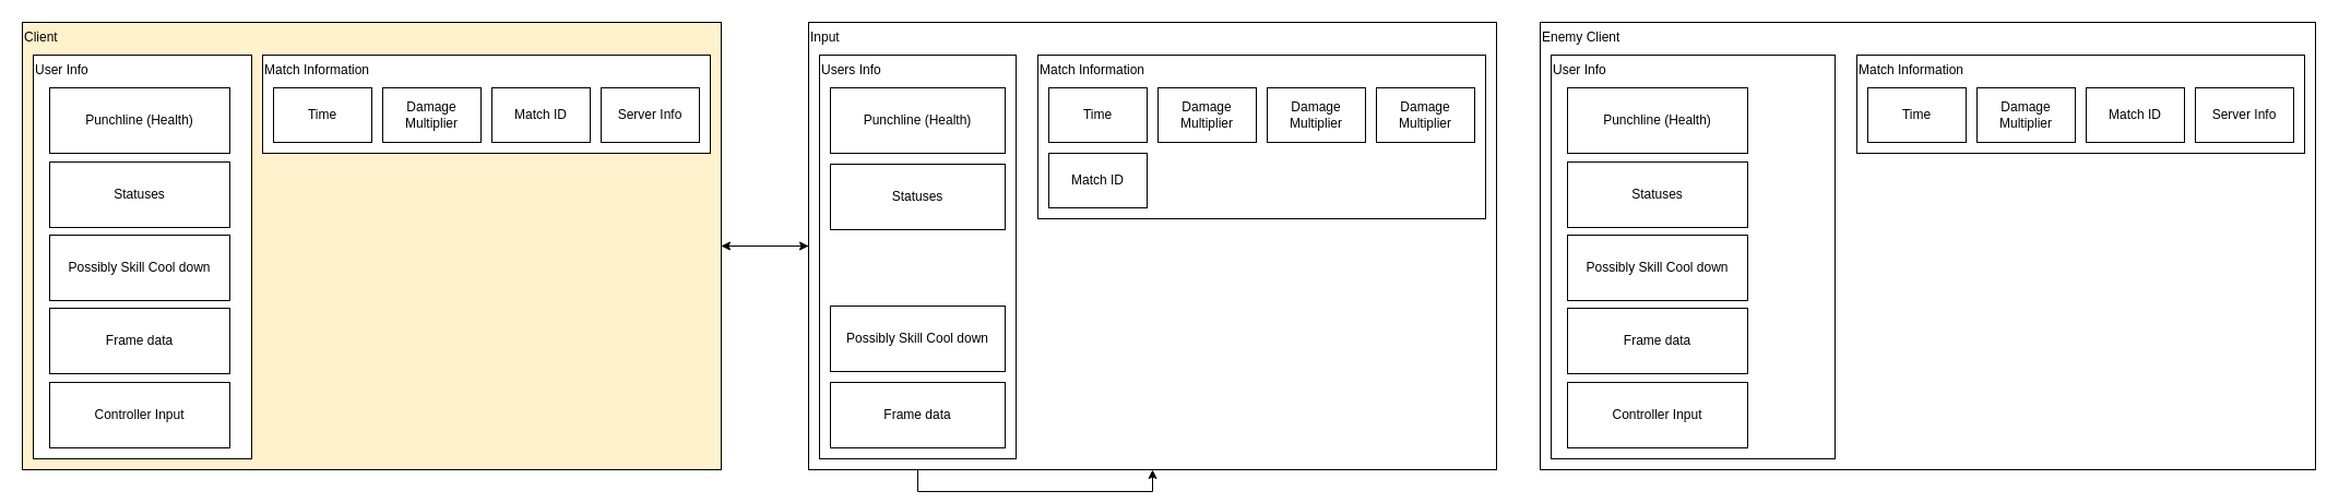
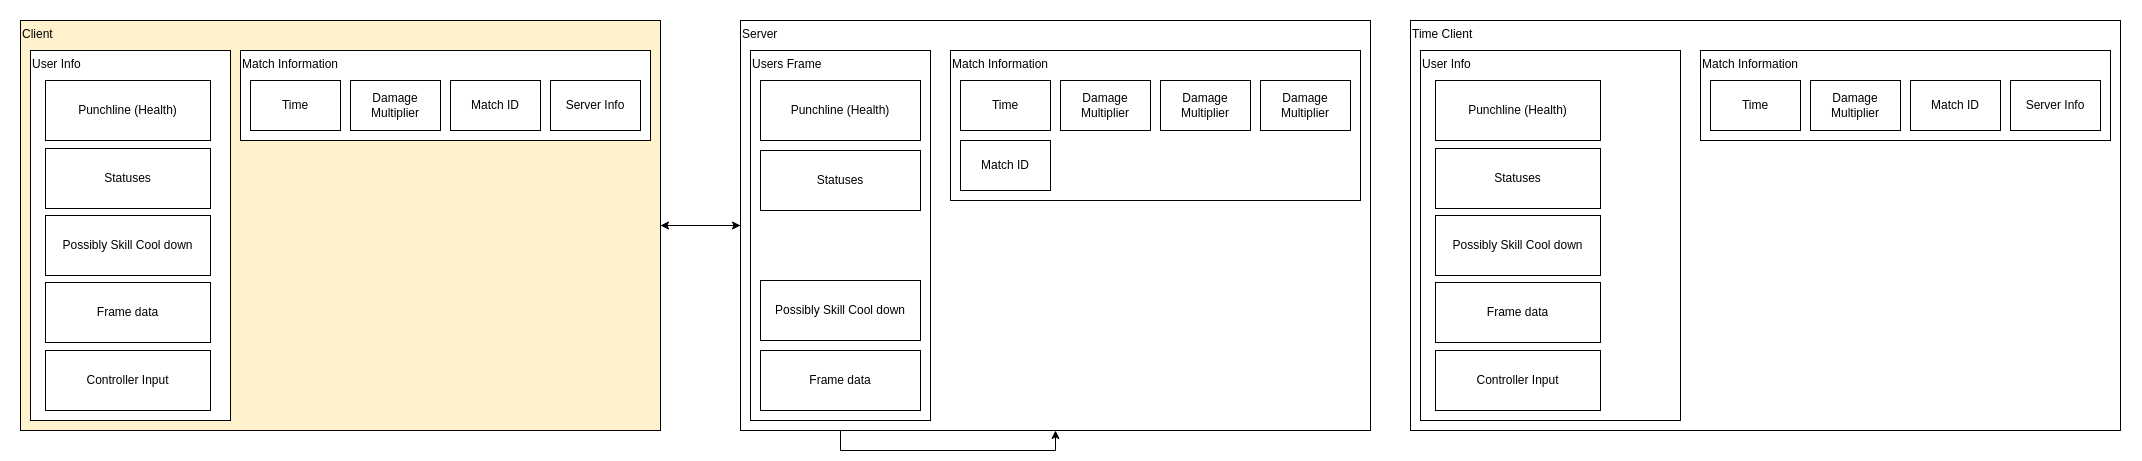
  <mxCell id="0" />
  <mxCell id="1" parent="0" />
  <mxCell id="2" style="edgeStyle=orthogonalEdgeStyle;rounded=0;orthogonalLoop=1;jettySize=auto;html=1;entryX=0;entryY=0.5;entryDx=0;entryDy=0;" parent="1" source="3" target="6" edge="1"><mxGeometry relative="1" as="geometry" /></mxCell>
  <mxCell id="3" value="&lt;div&gt;Client&lt;br&gt;&lt;/div&gt;" style="rounded=0;whiteSpace=wrap;html=1;align=left;verticalAlign=top;fillColor=#fff2cc;" parent="1" vertex="1"><mxGeometry x="20" y="20" width="640" height="410" as="geometry" /></mxCell>
  <mxCell id="4" style="edgeStyle=orthogonalEdgeStyle;rounded=0;orthogonalLoop=1;jettySize=auto;html=1;entryX=1;entryY=0.5;entryDx=0;entryDy=0;" parent="1" source="6" target="3" edge="1"><mxGeometry relative="1" as="geometry" /></mxCell>
  <mxCell id="5" style="edgeStyle=orthogonalEdgeStyle;rounded=0;orthogonalLoop=1;jettySize=auto;html=1;startArrow=classic;startFill=1;" edge="1" parent="1" source="6" target="7"><mxGeometry relative="1" as="geometry" /></mxCell>
- <mxCell id="6" value="Input" style="rounded=0;whiteSpace=wrap;html=1;align=left;verticalAlign=top;" parent="1" vertex="1"><mxGeometry x="740" y="20" width="630" height="410" as="geometry" /></mxCell>
- <mxCell id="7" value="&lt;div align=&quot;left&quot;&gt;Users Info&lt;/div&gt;" style="rounded=0;whiteSpace=wrap;html=1;align=left;verticalAlign=top;" parent="1" vertex="1"><mxGeometry x="750" y="50" width="180" height="370" as="geometry" /></mxCell>
+ <mxCell id="6" value="Server" style="rounded=0;whiteSpace=wrap;html=1;align=left;verticalAlign=top;" parent="1" vertex="1"><mxGeometry x="740" y="20" width="630" height="410" as="geometry" /></mxCell>
+ <mxCell id="7" value="&lt;div align=&quot;left&quot;&gt;Users Frame&lt;/div&gt;" style="rounded=0;whiteSpace=wrap;html=1;align=left;verticalAlign=top;" parent="1" vertex="1"><mxGeometry x="750" y="50" width="180" height="370" as="geometry" /></mxCell>
  <mxCell id="8" value="Punchline (Health)" style="rounded=0;whiteSpace=wrap;html=1;" parent="1" vertex="1"><mxGeometry x="760" y="80" width="160" height="60" as="geometry" /></mxCell>
  <mxCell id="9" value="Statuses" style="rounded=0;whiteSpace=wrap;html=1;" parent="1" vertex="1"><mxGeometry x="760" y="150" width="160" height="60" as="geometry" /></mxCell>
  <mxCell id="10" value="&lt;div&gt;Match Information&lt;br&gt;&lt;/div&gt;" style="rounded=0;whiteSpace=wrap;html=1;align=left;verticalAlign=top;" parent="1" vertex="1"><mxGeometry x="950" y="50" width="410" height="150" as="geometry" /></mxCell>
  <mxCell id="11" value="Time" style="rounded=0;whiteSpace=wrap;html=1;" parent="1" vertex="1"><mxGeometry x="960" y="80" width="90" height="50" as="geometry" /></mxCell>
  <mxCell id="12" value="Damage Multiplier" style="rounded=0;whiteSpace=wrap;html=1;" parent="1" vertex="1"><mxGeometry x="1060" y="80" width="90" height="50" as="geometry" /></mxCell>
  <mxCell id="13" value="Damage Multiplier" style="rounded=0;whiteSpace=wrap;html=1;" parent="1" vertex="1"><mxGeometry x="1160" y="80" width="90" height="50" as="geometry" /></mxCell>
  <mxCell id="14" value="Damage Multiplier" style="rounded=0;whiteSpace=wrap;html=1;" parent="1" vertex="1"><mxGeometry x="1260" y="80" width="90" height="50" as="geometry" /></mxCell>
  <mxCell id="15" value="Match ID" style="rounded=0;whiteSpace=wrap;html=1;" parent="1" vertex="1"><mxGeometry x="960" y="140" width="90" height="50" as="geometry" /></mxCell>
  <mxCell id="16" value="Possibly Skill Cool down " style="rounded=0;whiteSpace=wrap;html=1;" parent="1" vertex="1"><mxGeometry x="760" y="280" width="160" height="60" as="geometry" /></mxCell>
  <mxCell id="17" value="Frame data" style="rounded=0;whiteSpace=wrap;html=1;" parent="1" vertex="1"><mxGeometry x="760" y="350" width="160" height="60" as="geometry" /></mxCell>
  <mxCell id="18" value="&lt;div align=&quot;left&quot;&gt;User Info&lt;/div&gt;" style="rounded=0;whiteSpace=wrap;html=1;align=left;verticalAlign=top;" parent="1" vertex="1"><mxGeometry x="30" y="50" width="200" height="370" as="geometry" /></mxCell>
  <mxCell id="19" value="Punchline (Health)" style="rounded=0;whiteSpace=wrap;html=1;" parent="1" vertex="1"><mxGeometry x="45" y="80" width="165" height="60" as="geometry" /></mxCell>
  <mxCell id="20" value="Statuses" style="rounded=0;whiteSpace=wrap;html=1;" parent="1" vertex="1"><mxGeometry x="45" y="148" width="165" height="60" as="geometry" /></mxCell>
  <mxCell id="21" value="Possibly Skill Cool down " style="rounded=0;whiteSpace=wrap;html=1;" parent="1" vertex="1"><mxGeometry x="45" y="215" width="165" height="60" as="geometry" /></mxCell>
  <mxCell id="22" value="Frame data" style="rounded=0;whiteSpace=wrap;html=1;" parent="1" vertex="1"><mxGeometry x="45" y="282" width="165" height="60" as="geometry" /></mxCell>
  <mxCell id="23" value="&lt;div&gt;Match Information&lt;br&gt;&lt;/div&gt;" style="rounded=0;whiteSpace=wrap;html=1;align=left;verticalAlign=top;" parent="1" vertex="1"><mxGeometry x="240" y="50" width="410" height="90" as="geometry" /></mxCell>
  <mxCell id="24" value="Time" style="rounded=0;whiteSpace=wrap;html=1;" parent="1" vertex="1"><mxGeometry x="250" y="80" width="90" height="50" as="geometry" /></mxCell>
  <mxCell id="25" value="Damage Multiplier" style="rounded=0;whiteSpace=wrap;html=1;" parent="1" vertex="1"><mxGeometry x="350" y="80" width="90" height="50" as="geometry" /></mxCell>
  <mxCell id="26" value="Match ID" style="rounded=0;whiteSpace=wrap;html=1;" parent="1" vertex="1"><mxGeometry x="450" y="80" width="90" height="50" as="geometry" /></mxCell>
  <mxCell id="27" value="Server Info" style="rounded=0;whiteSpace=wrap;html=1;" parent="1" vertex="1"><mxGeometry x="550" y="80" width="90" height="50" as="geometry" /></mxCell>
  <mxCell id="28" value="Controller Input" style="rounded=0;whiteSpace=wrap;html=1;" parent="1" vertex="1"><mxGeometry x="45" y="350" width="165" height="60" as="geometry" /></mxCell>
- <mxCell id="29" value="Enemy Client" style="rounded=0;whiteSpace=wrap;html=1;align=left;verticalAlign=top;" parent="1" vertex="1"><mxGeometry x="1410" y="20" width="710" height="410" as="geometry" /></mxCell>
+ <mxCell id="29" value="Time Client" style="rounded=0;whiteSpace=wrap;html=1;align=left;verticalAlign=top;" parent="1" vertex="1"><mxGeometry x="1410" y="20" width="710" height="410" as="geometry" /></mxCell>
  <mxCell id="30" value="&lt;div align=&quot;left&quot;&gt;User Info&lt;/div&gt;" style="rounded=0;whiteSpace=wrap;html=1;align=left;verticalAlign=top;" vertex="1" parent="1"><mxGeometry x="1420" y="50" width="260" height="370" as="geometry" /></mxCell>
  <mxCell id="31" value="Punchline (Health)" style="rounded=0;whiteSpace=wrap;html=1;" vertex="1" parent="1"><mxGeometry x="1435" y="80" width="165" height="60" as="geometry" /></mxCell>
  <mxCell id="32" value="Statuses" style="rounded=0;whiteSpace=wrap;html=1;" vertex="1" parent="1"><mxGeometry x="1435" y="148" width="165" height="60" as="geometry" /></mxCell>
  <mxCell id="33" value="Possibly Skill Cool down " style="rounded=0;whiteSpace=wrap;html=1;" vertex="1" parent="1"><mxGeometry x="1435" y="215" width="165" height="60" as="geometry" /></mxCell>
  <mxCell id="34" value="Frame data" style="rounded=0;whiteSpace=wrap;html=1;" vertex="1" parent="1"><mxGeometry x="1435" y="282" width="165" height="60" as="geometry" /></mxCell>
  <mxCell id="35" value="&lt;div&gt;Match Information&lt;br&gt;&lt;/div&gt;" style="rounded=0;whiteSpace=wrap;html=1;align=left;verticalAlign=top;" vertex="1" parent="1"><mxGeometry x="1700" y="50" width="410" height="90" as="geometry" /></mxCell>
  <mxCell id="36" value="Time" style="rounded=0;whiteSpace=wrap;html=1;" vertex="1" parent="1"><mxGeometry x="1710" y="80" width="90" height="50" as="geometry" /></mxCell>
  <mxCell id="37" value="Damage Multiplier" style="rounded=0;whiteSpace=wrap;html=1;" vertex="1" parent="1"><mxGeometry x="1810" y="80" width="90" height="50" as="geometry" /></mxCell>
  <mxCell id="38" value="Match ID" style="rounded=0;whiteSpace=wrap;html=1;" vertex="1" parent="1"><mxGeometry x="1910" y="80" width="90" height="50" as="geometry" /></mxCell>
  <mxCell id="39" value="Server Info" style="rounded=0;whiteSpace=wrap;html=1;" vertex="1" parent="1"><mxGeometry x="2010" y="80" width="90" height="50" as="geometry" /></mxCell>
  <mxCell id="40" value="Controller Input" style="rounded=0;whiteSpace=wrap;html=1;" vertex="1" parent="1"><mxGeometry x="1435" y="350" width="165" height="60" as="geometry" /></mxCell>
